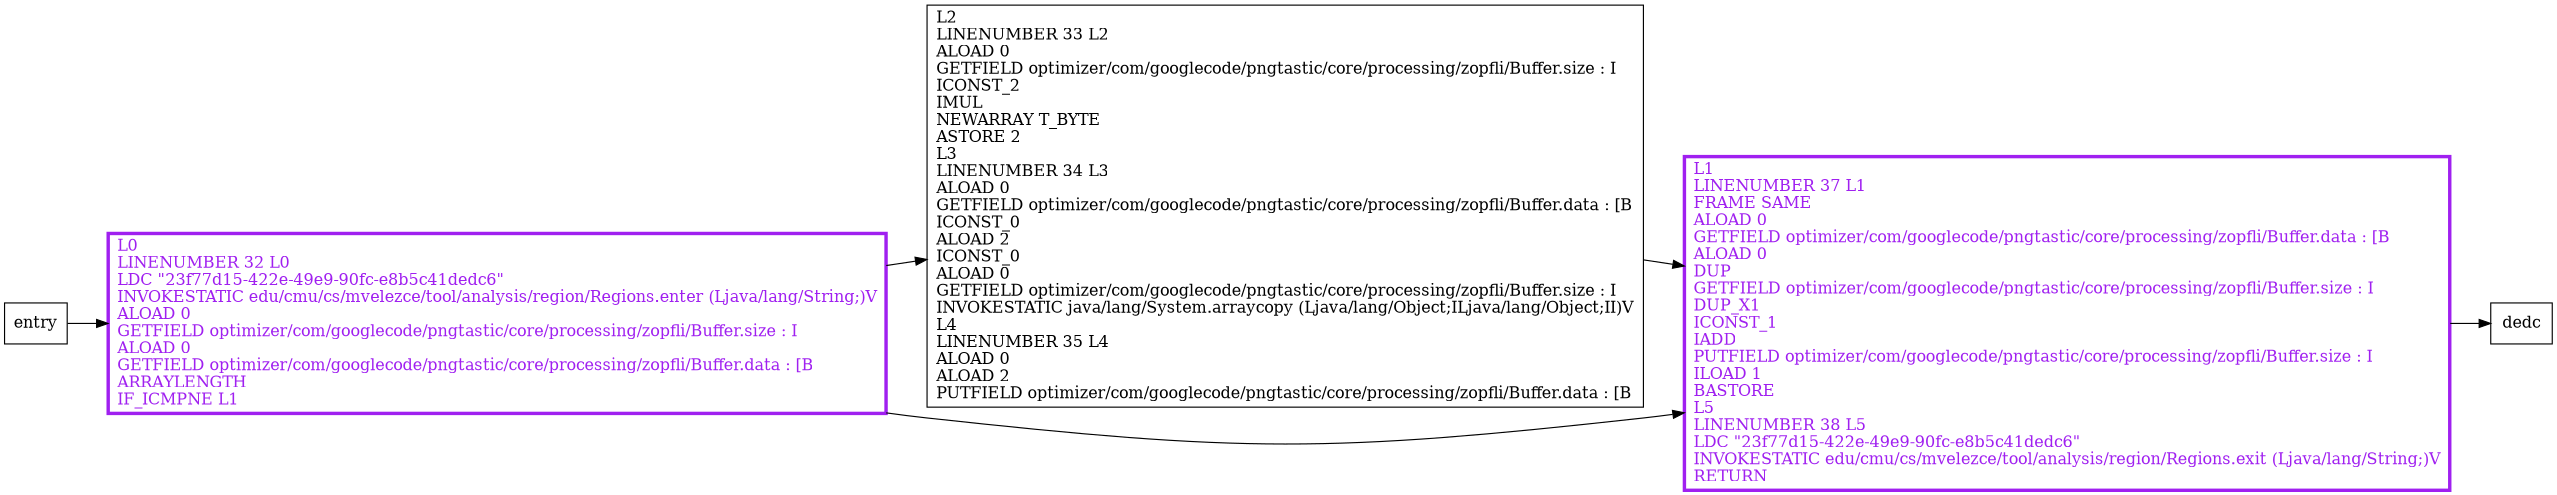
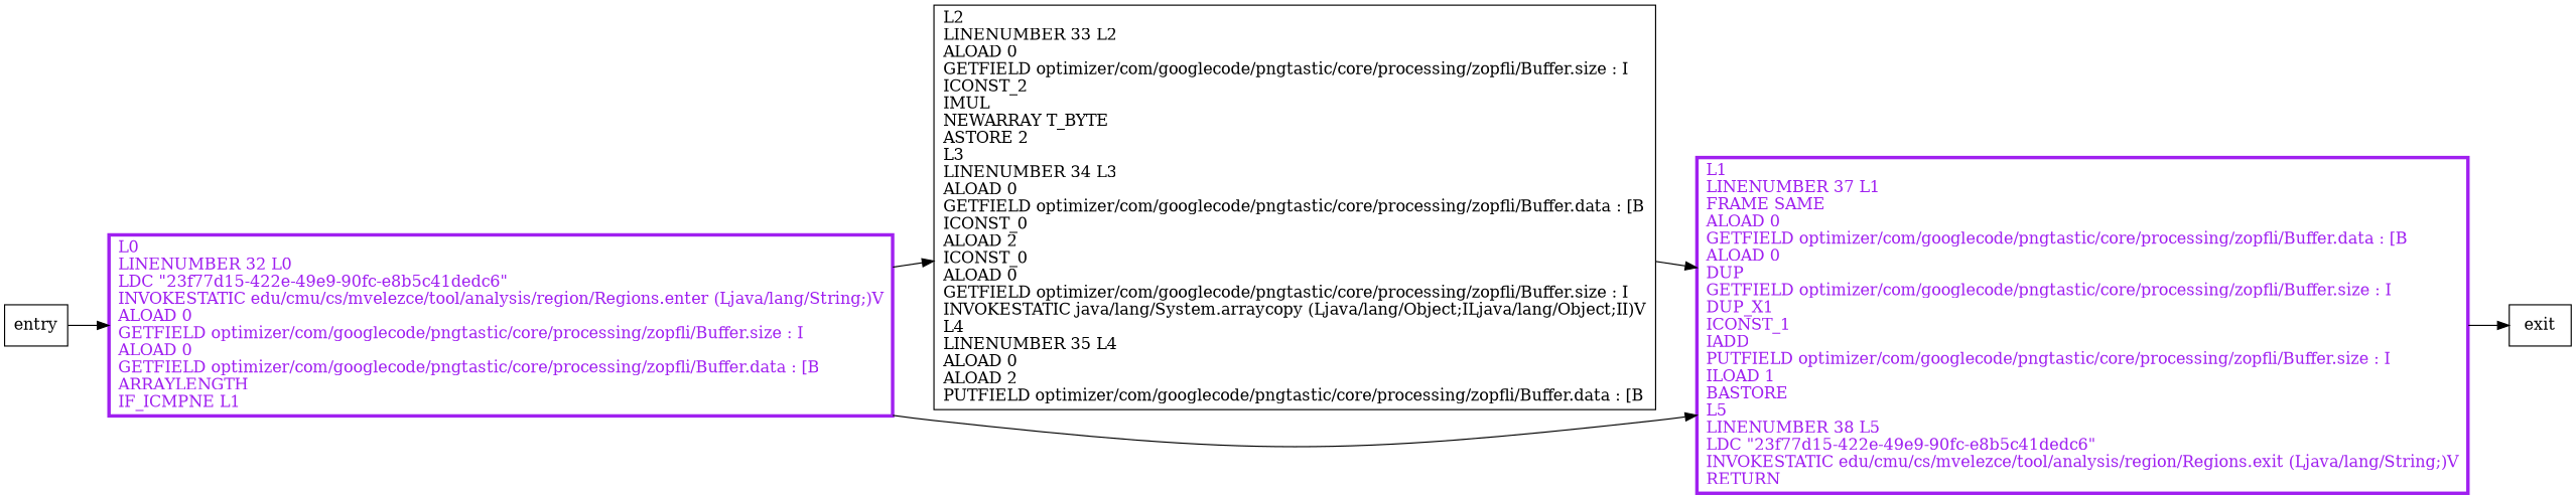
  digraph {
    rankdir=LR
    node [shape=record]
    n1 [color=purple fontcolor=purple label="L0\lLINENUMBER 32 L0\lLDC \"23f77d15-422e-49e9-90fc-e8b5c41dedc6\"\lINVOKESTATIC edu/cmu/cs/mvelezce/tool/analysis/region/Regions.enter (Ljava/lang/String;)V\lALOAD 0\lGETFIELD optimizer/com/googlecode/pngtastic/core/processing/zopfli/Buffer.size : I\lALOAD 0\lGETFIELD optimizer/com/googlecode/pngtastic/core/processing/zopfli/Buffer.data : [B\lARRAYLENGTH\lIF_ICMPNE L1\l" penwidth=3]
    n2 [label="L2\lLINENUMBER 33 L2\lALOAD 0\lGETFIELD optimizer/com/googlecode/pngtastic/core/processing/zopfli/Buffer.size : I\lICONST_2\lIMUL\lNEWARRAY T_BYTE\lASTORE 2\lL3\lLINENUMBER 34 L3\lALOAD 0\lGETFIELD optimizer/com/googlecode/pngtastic/core/processing/zopfli/Buffer.data : [B\lICONST_0\lALOAD 2\lICONST_0\lALOAD 0\lGETFIELD optimizer/com/googlecode/pngtastic/core/processing/zopfli/Buffer.size : I\lINVOKESTATIC java/lang/System.arraycopy (Ljava/lang/Object;ILjava/lang/Object;II)V\lL4\lLINENUMBER 35 L4\lALOAD 0\lALOAD 2\lPUTFIELD optimizer/com/googlecode/pngtastic/core/processing/zopfli/Buffer.data : [B\l"]
    n3 [color=purple fontcolor=purple label="L1\lLINENUMBER 37 L1\lFRAME SAME\lALOAD 0\lGETFIELD optimizer/com/googlecode/pngtastic/core/processing/zopfli/Buffer.data : [B\lALOAD 0\lDUP\lGETFIELD optimizer/com/googlecode/pngtastic/core/processing/zopfli/Buffer.size : I\lDUP_X1\lICONST_1\lIADD\lPUTFIELD optimizer/com/googlecode/pngtastic/core/processing/zopfli/Buffer.size : I\lILOAD 1\lBASTORE\lL5\lLINENUMBER 38 L5\lLDC \"23f77d15-422e-49e9-90fc-e8b5c41dedc6\"\lINVOKESTATIC edu/cmu/cs/mvelezce/tool/analysis/region/Regions.exit (Ljava/lang/String;)V\lRETURN\l" penwidth=3]
-   exit [label=dedc]
+   exit
    entry
    n1 -> n2
    n1 -> n3
    n2 -> n3
    n3 -> exit
    entry -> n1
  }
